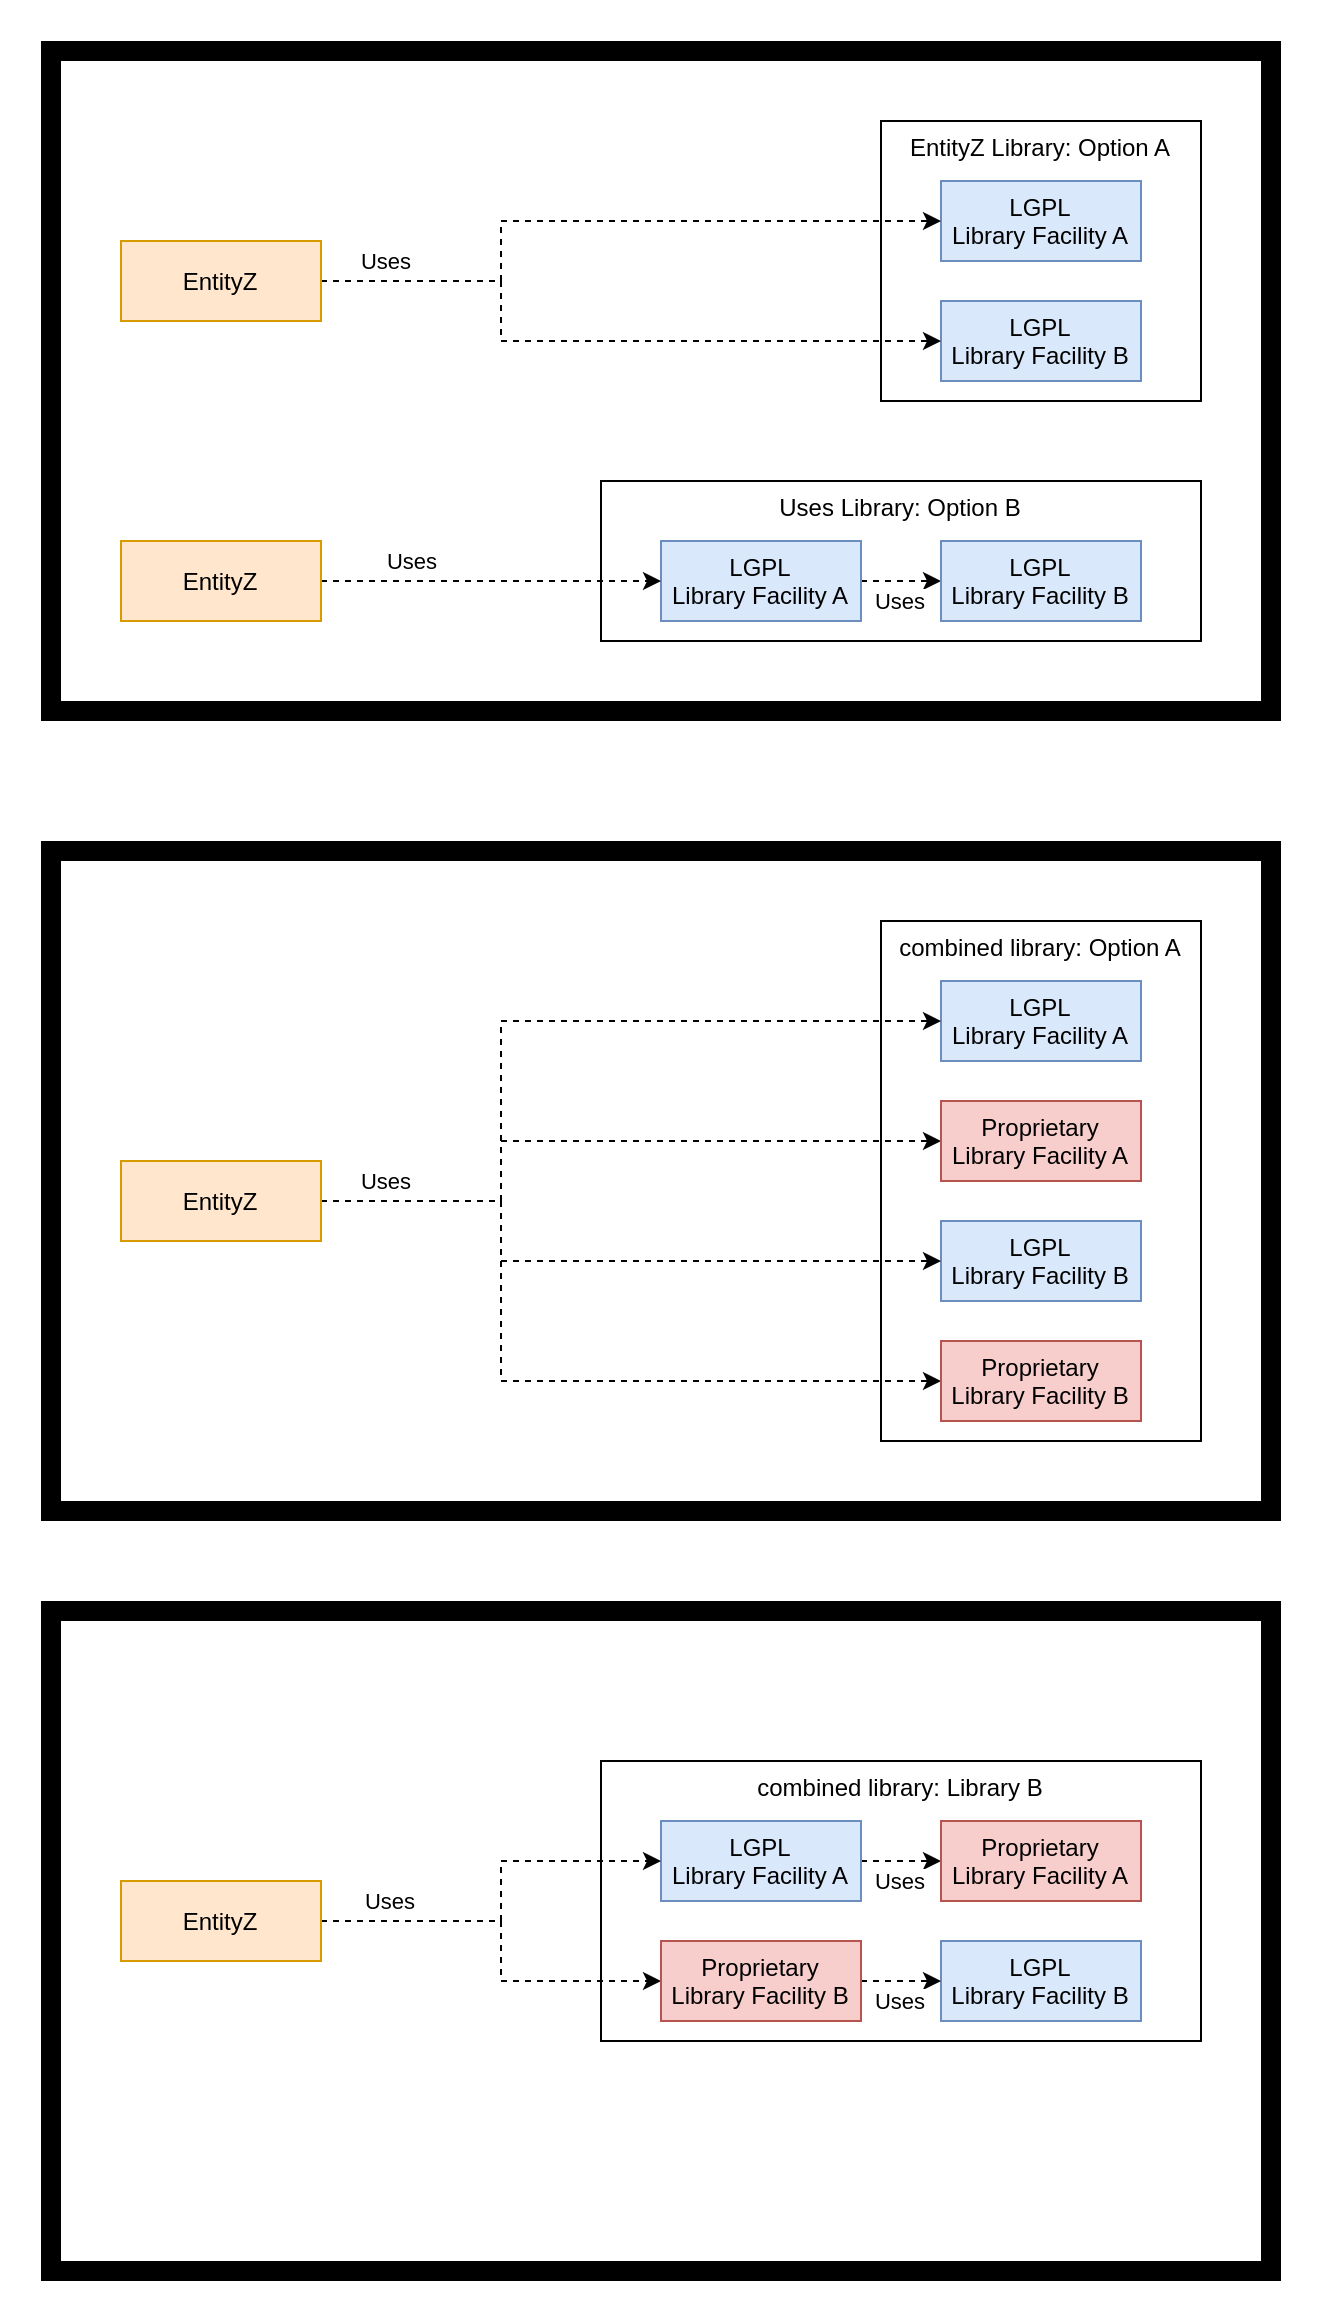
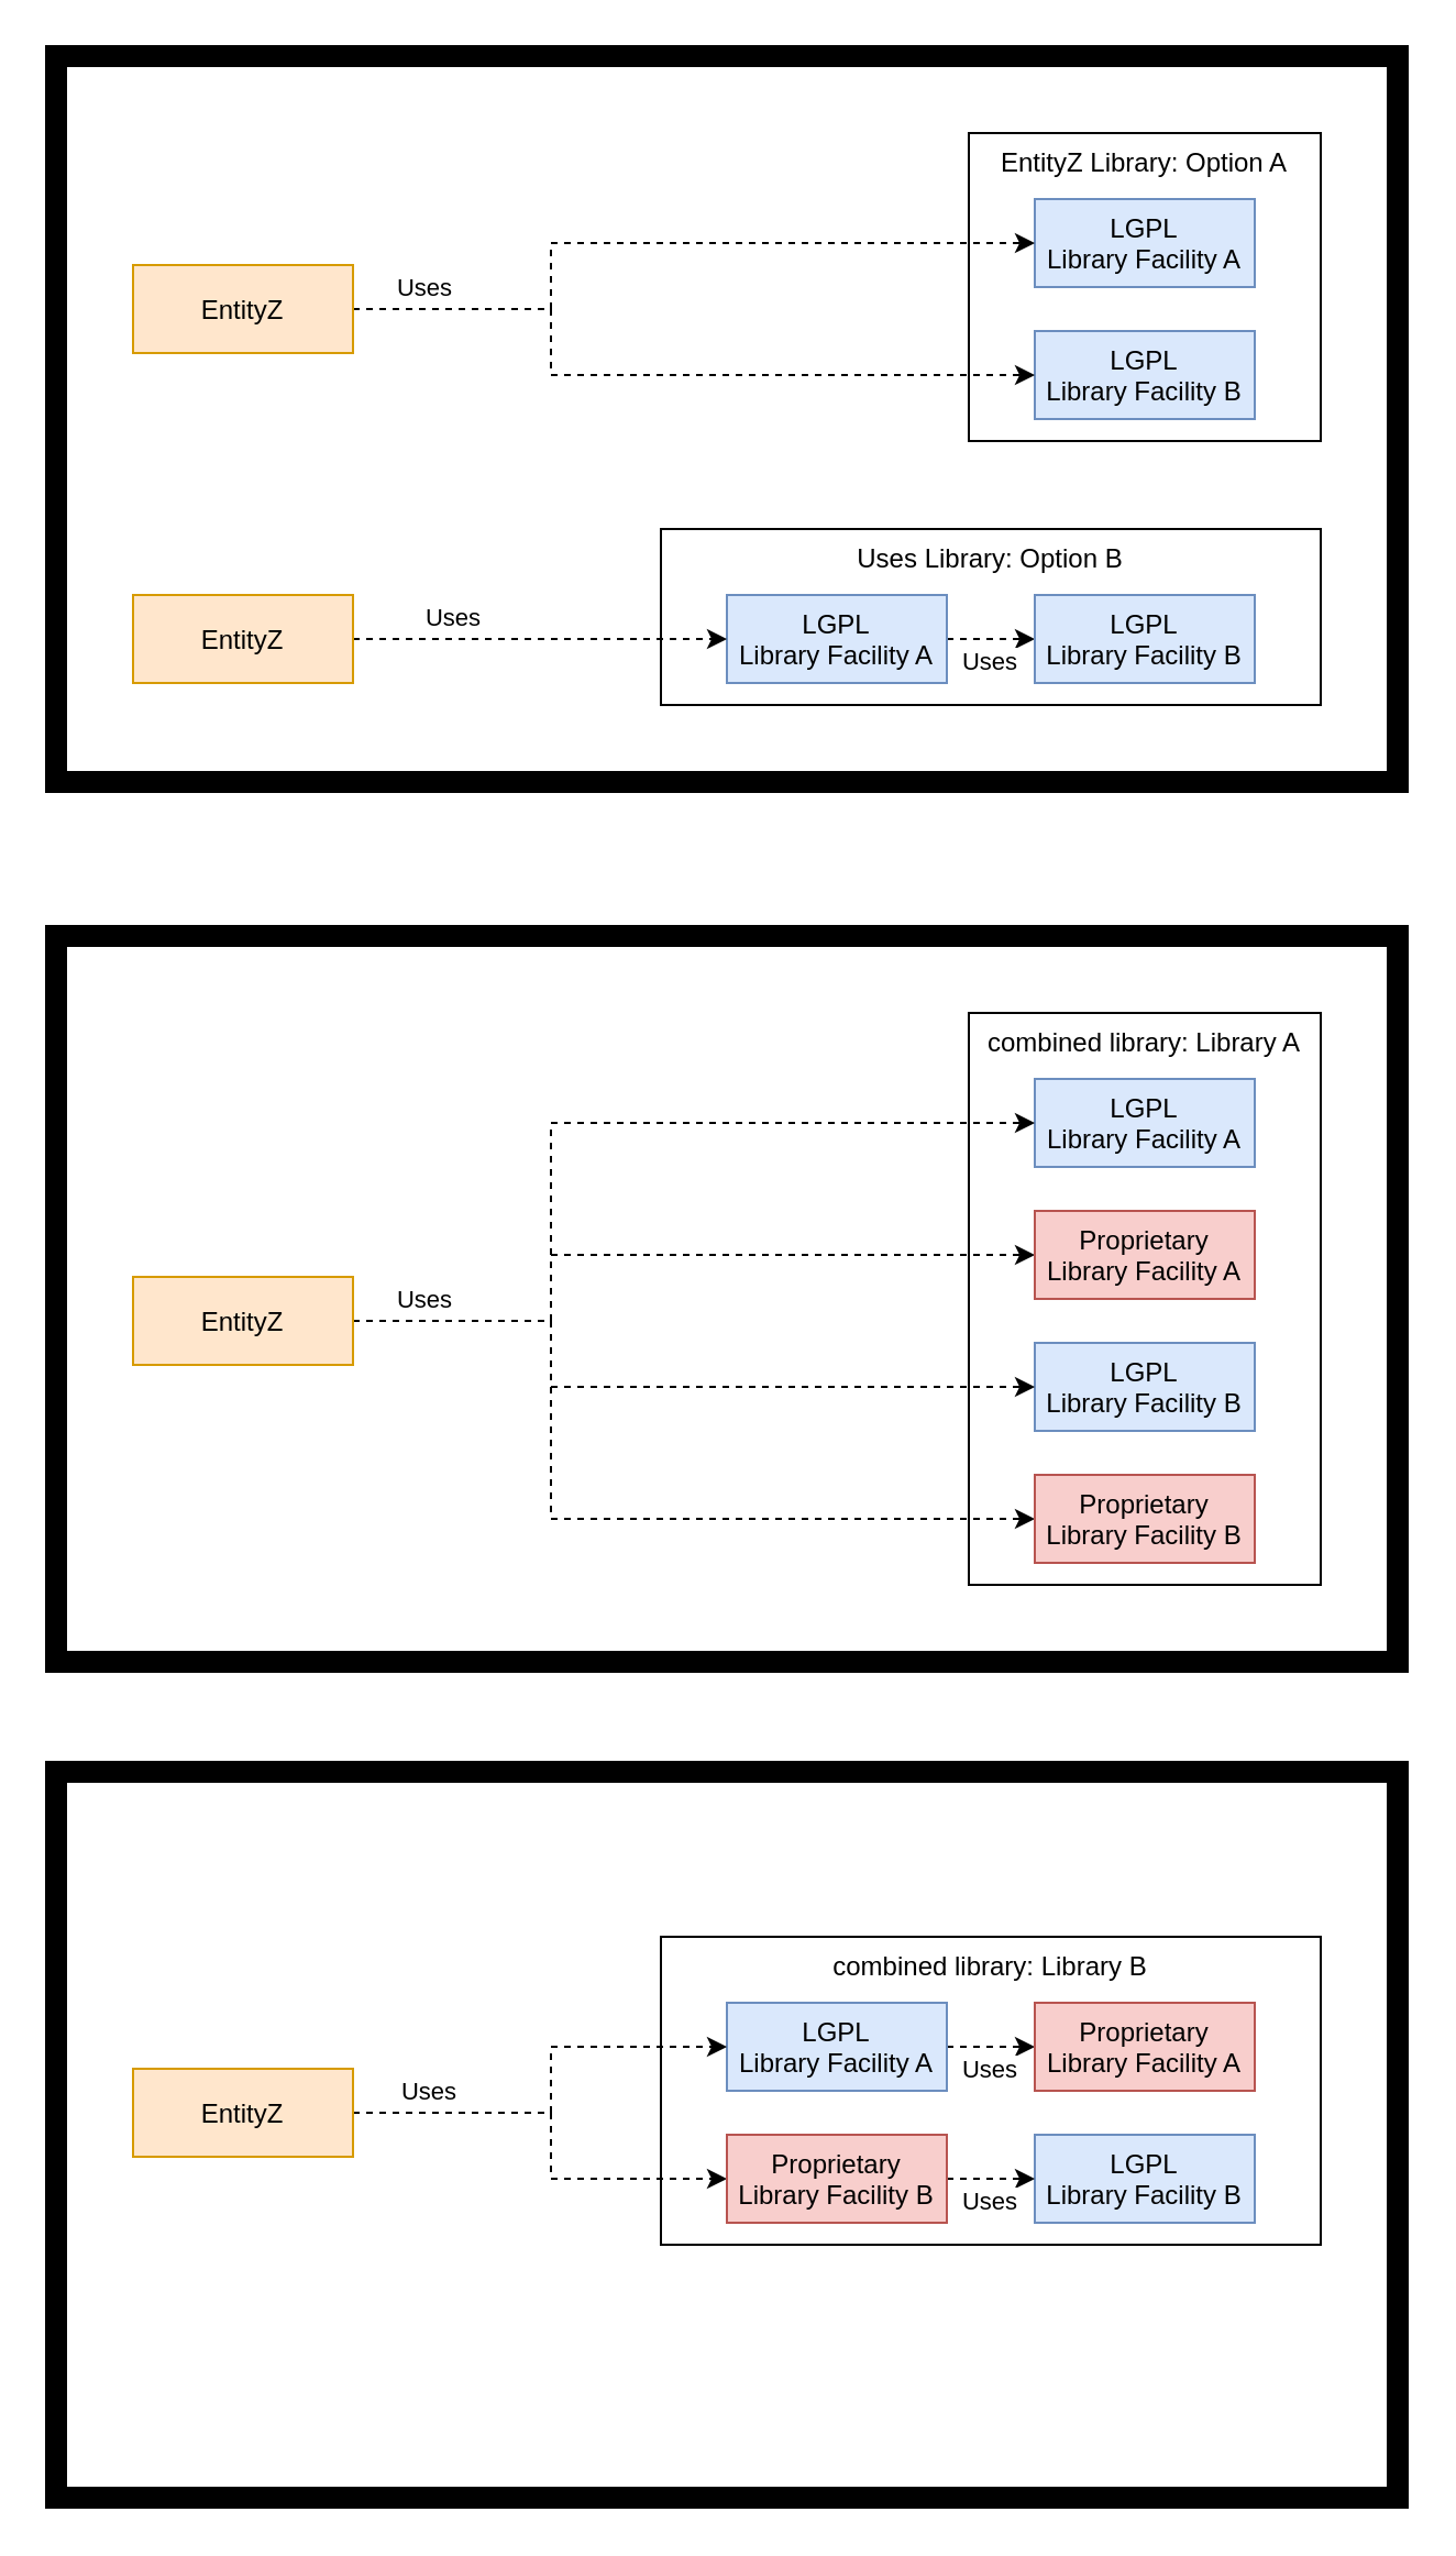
  <mxCell id="0" />
  <mxCell id="1" parent="0" />
  <mxCell id="2" value="" style="rounded=0;whiteSpace=wrap;strokeColor=none;fillColor=none;" vertex="1" parent="1"><mxGeometry x="50" y="50" width="560" height="10" as="geometry" /></mxCell>
  <mxCell id="3" value="" style="rounded=0;whiteSpace=wrap;strokeColor=none;fillColor=none;" vertex="1" parent="1"><mxGeometry x="50" y="50" width="10" height="280" as="geometry" /></mxCell>
  <mxCell id="4" value="" style="rounded=0;whiteSpace=wrap;strokeColor=none;fillColor=none;" vertex="1" parent="1"><mxGeometry x="600" y="50" width="10" height="280" as="geometry" /></mxCell>
  <mxCell id="5" value="" style="rounded=0;whiteSpace=wrap;strokeColor=none;fillColor=none;" vertex="1" parent="1"><mxGeometry x="50" y="320" width="560" height="10" as="geometry" /></mxCell>
  <mxCell id="6" value="" style="rounded=0;whiteSpace=wrap;strokeColor=none;fillColor=#000000;" vertex="1" parent="1"><mxGeometry x="20" y="20" width="10" height="340" as="geometry" /></mxCell>
  <mxCell id="7" value="" style="rounded=0;whiteSpace=wrap;strokeColor=none;fillColor=#000000;" vertex="1" parent="1"><mxGeometry x="20" y="350" width="620" height="10" as="geometry" /></mxCell>
  <mxCell id="8" value="" style="rounded=0;whiteSpace=wrap;strokeColor=none;fillColor=#000000;" vertex="1" parent="1"><mxGeometry x="630" y="20" width="10" height="330" as="geometry" /></mxCell>
  <mxCell id="9" value="" style="rounded=0;whiteSpace=wrap;strokeColor=none;fillColor=#000000;" vertex="1" parent="1"><mxGeometry x="20" y="20" width="620" height="10" as="geometry" /></mxCell>
  <mxCell id="10" value="EntityZ Library: Option A" style="rounded=0;verticalAlign=top;fillColor=none;" vertex="1" parent="1"><mxGeometry x="440" y="60" width="160" height="140" as="geometry" /></mxCell>
  <mxCell id="11" value="LGPL&#10;Library Facility A" style="rounded=0;fillColor=#dae8fc;strokeColor=#6c8ebf;" vertex="1" parent="1"><mxGeometry x="470" y="90" width="100" height="40" as="geometry" /></mxCell>
  <mxCell id="12" value="LGPL&#10;Library Facility B" style="rounded=0;fillColor=#dae8fc;strokeColor=#6c8ebf;" vertex="1" parent="1"><mxGeometry x="470" y="150" width="100" height="40" as="geometry" /></mxCell>
  <mxCell id="13" value="" style="edgeStyle=orthogonalEdgeStyle;rounded=0;orthogonalLoop=1;jettySize=auto;entryX=0;entryY=0.5;entryDx=0;entryDy=0;dashed=1;" edge="1" parent="1" source="15" target="11"><mxGeometry relative="1" as="geometry"><Array as="points"><mxPoint x="250" y="140" /><mxPoint x="250" y="110" /></Array></mxGeometry></mxCell>
  <mxCell id="14" value="Uses" style="edgeStyle=orthogonalEdgeStyle;rounded=0;orthogonalLoop=1;jettySize=auto;dashed=1;" edge="1" parent="1" source="15" target="12"><mxGeometry x="-0.806" y="10" relative="1" as="geometry"><Array as="points"><mxPoint x="250" y="140" /><mxPoint x="250" y="170" /></Array><mxPoint as="offset" /></mxGeometry></mxCell>
  <mxCell id="15" value="EntityZ" style="rounded=0;fillColor=#ffe6cc;strokeColor=#d79b00;" vertex="1" parent="1"><mxGeometry x="60" y="120" width="100" height="40" as="geometry" /></mxCell>
  <mxCell id="16" value="Uses Library: Option B" style="rounded=0;verticalAlign=top;fillColor=none;" vertex="1" parent="1"><mxGeometry x="300" y="240" width="300" height="80" as="geometry" /></mxCell>
  <mxCell id="17" value="Uses" style="edgeStyle=orthogonalEdgeStyle;rounded=0;orthogonalLoop=1;jettySize=auto;entryX=0;entryY=0.5;entryDx=0;entryDy=0;dashed=1;" edge="1" parent="1" source="18" target="19"><mxGeometry y="-10" relative="1" as="geometry"><mxPoint as="offset" /></mxGeometry></mxCell>
  <mxCell id="18" value="LGPL&#10;Library Facility A" style="rounded=0;fillColor=#dae8fc;strokeColor=#6c8ebf;" vertex="1" parent="1"><mxGeometry x="330" y="270" width="100" height="40" as="geometry" /></mxCell>
  <mxCell id="19" value="LGPL&#10;Library Facility B" style="rounded=0;fillColor=#dae8fc;strokeColor=#6c8ebf;" vertex="1" parent="1"><mxGeometry x="470" y="270" width="100" height="40" as="geometry" /></mxCell>
  <mxCell id="20" value="Uses" style="edgeStyle=orthogonalEdgeStyle;rounded=0;orthogonalLoop=1;jettySize=auto;entryX=0;entryY=0.5;entryDx=0;entryDy=0;dashed=1;" edge="1" parent="1" source="21" target="18"><mxGeometry x="-0.455" y="10" relative="1" as="geometry"><mxPoint as="offset" /></mxGeometry></mxCell>
  <mxCell id="21" value="EntityZ" style="rounded=0;fillColor=#ffe6cc;strokeColor=#d79b00;" vertex="1" parent="1"><mxGeometry x="60" y="270" width="100" height="40" as="geometry" /></mxCell>
  <mxCell id="22" value="" style="rounded=0;whiteSpace=wrap;strokeColor=none;fillColor=none;" vertex="1" parent="1"><mxGeometry x="50" y="450" width="560" height="10" as="geometry" /></mxCell>
  <mxCell id="23" value="" style="rounded=0;whiteSpace=wrap;strokeColor=none;fillColor=none;" vertex="1" parent="1"><mxGeometry x="50" y="450" width="10" height="280" as="geometry" /></mxCell>
  <mxCell id="24" value="" style="rounded=0;whiteSpace=wrap;strokeColor=none;fillColor=none;" vertex="1" parent="1"><mxGeometry x="600" y="450" width="10" height="280" as="geometry" /></mxCell>
  <mxCell id="25" value="" style="rounded=0;whiteSpace=wrap;strokeColor=none;fillColor=none;" vertex="1" parent="1"><mxGeometry x="50" y="720" width="560" height="10" as="geometry" /></mxCell>
  <mxCell id="26" value="" style="rounded=0;whiteSpace=wrap;strokeColor=none;fillColor=#000000;" vertex="1" parent="1"><mxGeometry x="20" y="420" width="10" height="340" as="geometry" /></mxCell>
  <mxCell id="27" value="" style="rounded=0;whiteSpace=wrap;strokeColor=none;fillColor=#000000;" vertex="1" parent="1"><mxGeometry x="20" y="750" width="620" height="10" as="geometry" /></mxCell>
  <mxCell id="28" value="" style="rounded=0;whiteSpace=wrap;strokeColor=none;fillColor=#000000;" vertex="1" parent="1"><mxGeometry x="630" y="420" width="10" height="330" as="geometry" /></mxCell>
  <mxCell id="29" value="" style="rounded=0;whiteSpace=wrap;strokeColor=none;fillColor=#000000;" vertex="1" parent="1"><mxGeometry x="20" y="420" width="620" height="10" as="geometry" /></mxCell>
- <mxCell id="30" value="combined library: Option A" style="rounded=0;verticalAlign=top;fillColor=none;" vertex="1" parent="1"><mxGeometry x="440" y="460" width="160" height="260" as="geometry" /></mxCell>
+ <mxCell id="30" value="combined library: Library A" style="rounded=0;verticalAlign=top;fillColor=none;" vertex="1" parent="1"><mxGeometry x="440" y="460" width="160" height="260" as="geometry" /></mxCell>
  <mxCell id="31" value="LGPL&#10;Library Facility A" style="rounded=0;fillColor=#dae8fc;strokeColor=#6c8ebf;" vertex="1" parent="1"><mxGeometry x="470" y="490" width="100" height="40" as="geometry" /></mxCell>
  <mxCell id="32" value="LGPL&#10;Library Facility B" style="rounded=0;fillColor=#dae8fc;strokeColor=#6c8ebf;" vertex="1" parent="1"><mxGeometry x="470" y="610" width="100" height="40" as="geometry" /></mxCell>
  <mxCell id="33" value="" style="edgeStyle=orthogonalEdgeStyle;rounded=0;orthogonalLoop=1;jettySize=auto;entryX=0;entryY=0.5;entryDx=0;entryDy=0;dashed=1;" edge="1" parent="1" source="37" target="31"><mxGeometry relative="1" as="geometry"><Array as="points"><mxPoint x="250" y="600" /><mxPoint x="250" y="510" /></Array></mxGeometry></mxCell>
  <mxCell id="34" value="Uses" style="edgeStyle=orthogonalEdgeStyle;rounded=0;orthogonalLoop=1;jettySize=auto;dashed=1;" edge="1" parent="1" source="37" target="32"><mxGeometry x="-0.806" y="10" relative="1" as="geometry"><mxPoint as="offset" /><Array as="points"><mxPoint x="250" y="600" /><mxPoint x="250" y="630" /></Array></mxGeometry></mxCell>
  <mxCell id="35" value="" style="edgeStyle=orthogonalEdgeStyle;rounded=0;orthogonalLoop=1;jettySize=auto;dashed=1;fontColor=#FFFFFF;" edge="1" parent="1" source="37" target="38"><mxGeometry relative="1" as="geometry"><Array as="points"><mxPoint x="250" y="600" /><mxPoint x="250" y="570" /></Array></mxGeometry></mxCell>
  <mxCell id="36" value="" style="edgeStyle=orthogonalEdgeStyle;rounded=0;orthogonalLoop=1;jettySize=auto;entryX=0;entryY=0.5;entryDx=0;entryDy=0;dashed=1;fontColor=#FFFFFF;" edge="1" parent="1" source="37" target="39"><mxGeometry relative="1" as="geometry"><Array as="points"><mxPoint x="250" y="600" /><mxPoint x="250" y="690" /></Array></mxGeometry></mxCell>
  <mxCell id="37" value="EntityZ" style="rounded=0;fillColor=#ffe6cc;strokeColor=#d79b00;" vertex="1" parent="1"><mxGeometry x="60" y="580" width="100" height="40" as="geometry" /></mxCell>
  <mxCell id="38" value="Proprietary&#10;Library Facility A" style="rounded=0;fillColor=#f8cecc;strokeColor=#b85450;" vertex="1" parent="1"><mxGeometry x="470" y="550" width="100" height="40" as="geometry" /></mxCell>
  <mxCell id="39" value="Proprietary&#10;Library Facility B" style="rounded=0;fillColor=#f8cecc;strokeColor=#b85450;" vertex="1" parent="1"><mxGeometry x="470" y="670" width="100" height="40" as="geometry" /></mxCell>
  <mxCell id="40" value="" style="rounded=0;whiteSpace=wrap;strokeColor=none;fillColor=none;" vertex="1" parent="1"><mxGeometry x="50" y="830" width="560" height="10" as="geometry" /></mxCell>
  <mxCell id="41" value="" style="rounded=0;whiteSpace=wrap;strokeColor=none;fillColor=none;" vertex="1" parent="1"><mxGeometry x="50" y="830" width="10" height="280" as="geometry" /></mxCell>
  <mxCell id="42" value="" style="rounded=0;whiteSpace=wrap;strokeColor=none;fillColor=none;" vertex="1" parent="1"><mxGeometry x="600" y="830" width="10" height="280" as="geometry" /></mxCell>
  <mxCell id="43" value="" style="rounded=0;whiteSpace=wrap;strokeColor=none;fillColor=none;" vertex="1" parent="1"><mxGeometry x="50" y="1100" width="560" height="10" as="geometry" /></mxCell>
  <mxCell id="44" value="" style="rounded=0;whiteSpace=wrap;strokeColor=none;fillColor=#000000;" vertex="1" parent="1"><mxGeometry x="20" y="800" width="10" height="340" as="geometry" /></mxCell>
  <mxCell id="45" value="" style="rounded=0;whiteSpace=wrap;strokeColor=none;fillColor=#000000;" vertex="1" parent="1"><mxGeometry x="20" y="1130" width="620" height="10" as="geometry" /></mxCell>
  <mxCell id="46" value="" style="rounded=0;whiteSpace=wrap;strokeColor=none;fillColor=#000000;" vertex="1" parent="1"><mxGeometry x="630" y="800" width="10" height="330" as="geometry" /></mxCell>
  <mxCell id="47" value="" style="rounded=0;whiteSpace=wrap;strokeColor=none;fillColor=#000000;" vertex="1" parent="1"><mxGeometry x="20" y="800" width="620" height="10" as="geometry" /></mxCell>
  <mxCell id="48" value="combined library: Library B" style="rounded=0;verticalAlign=top;fillColor=none;" vertex="1" parent="1"><mxGeometry x="300" y="880" width="300" height="140" as="geometry" /></mxCell>
  <mxCell id="49" value="Uses" style="edgeStyle=orthogonalEdgeStyle;rounded=0;orthogonalLoop=1;jettySize=auto;entryX=0;entryY=0.5;entryDx=0;entryDy=0;dashed=1;fontColor=#000000;" edge="1" parent="1" source="50" target="55"><mxGeometry y="-10" relative="1" as="geometry"><mxPoint as="offset" /></mxGeometry></mxCell>
  <mxCell id="50" value="LGPL&#10;Library Facility A" style="rounded=0;fillColor=#dae8fc;strokeColor=#6c8ebf;" vertex="1" parent="1"><mxGeometry x="330" y="910" width="100" height="40" as="geometry" /></mxCell>
  <mxCell id="51" value="LGPL&#10;Library Facility B" style="rounded=0;fillColor=#dae8fc;strokeColor=#6c8ebf;" vertex="1" parent="1"><mxGeometry x="470" y="970" width="100" height="40" as="geometry" /></mxCell>
  <mxCell id="52" value="" style="edgeStyle=orthogonalEdgeStyle;rounded=0;orthogonalLoop=1;jettySize=auto;entryX=0;entryY=0.5;entryDx=0;entryDy=0;dashed=1;" edge="1" parent="1" source="54" target="50"><mxGeometry relative="1" as="geometry"><Array as="points"><mxPoint x="250" y="960" /><mxPoint x="250" y="930" /></Array></mxGeometry></mxCell>
  <mxCell id="53" value="Uses" style="edgeStyle=orthogonalEdgeStyle;rounded=0;orthogonalLoop=1;jettySize=auto;dashed=1;entryX=0;entryY=0.5;entryDx=0;entryDy=0;" edge="1" parent="1" source="54" target="57"><mxGeometry x="-0.647" y="10" relative="1" as="geometry"><mxPoint as="offset" /><Array as="points"><mxPoint x="250" y="960" /><mxPoint x="250" y="990" /></Array></mxGeometry></mxCell>
  <mxCell id="54" value="EntityZ" style="rounded=0;fillColor=#ffe6cc;strokeColor=#d79b00;" vertex="1" parent="1"><mxGeometry x="60" y="940" width="100" height="40" as="geometry" /></mxCell>
  <mxCell id="55" value="Proprietary&#10;Library Facility A" style="rounded=0;fillColor=#f8cecc;strokeColor=#b85450;" vertex="1" parent="1"><mxGeometry x="470" y="910" width="100" height="40" as="geometry" /></mxCell>
  <mxCell id="56" value="Uses" style="edgeStyle=orthogonalEdgeStyle;rounded=0;orthogonalLoop=1;jettySize=auto;dashed=1;fontColor=#000000;" edge="1" parent="1" source="57" target="51"><mxGeometry y="-10" relative="1" as="geometry"><mxPoint as="offset" /></mxGeometry></mxCell>
  <mxCell id="57" value="Proprietary&#10;Library Facility B" style="rounded=0;fillColor=#f8cecc;strokeColor=#b85450;" vertex="1" parent="1"><mxGeometry x="330" y="970" width="100" height="40" as="geometry" /></mxCell>
